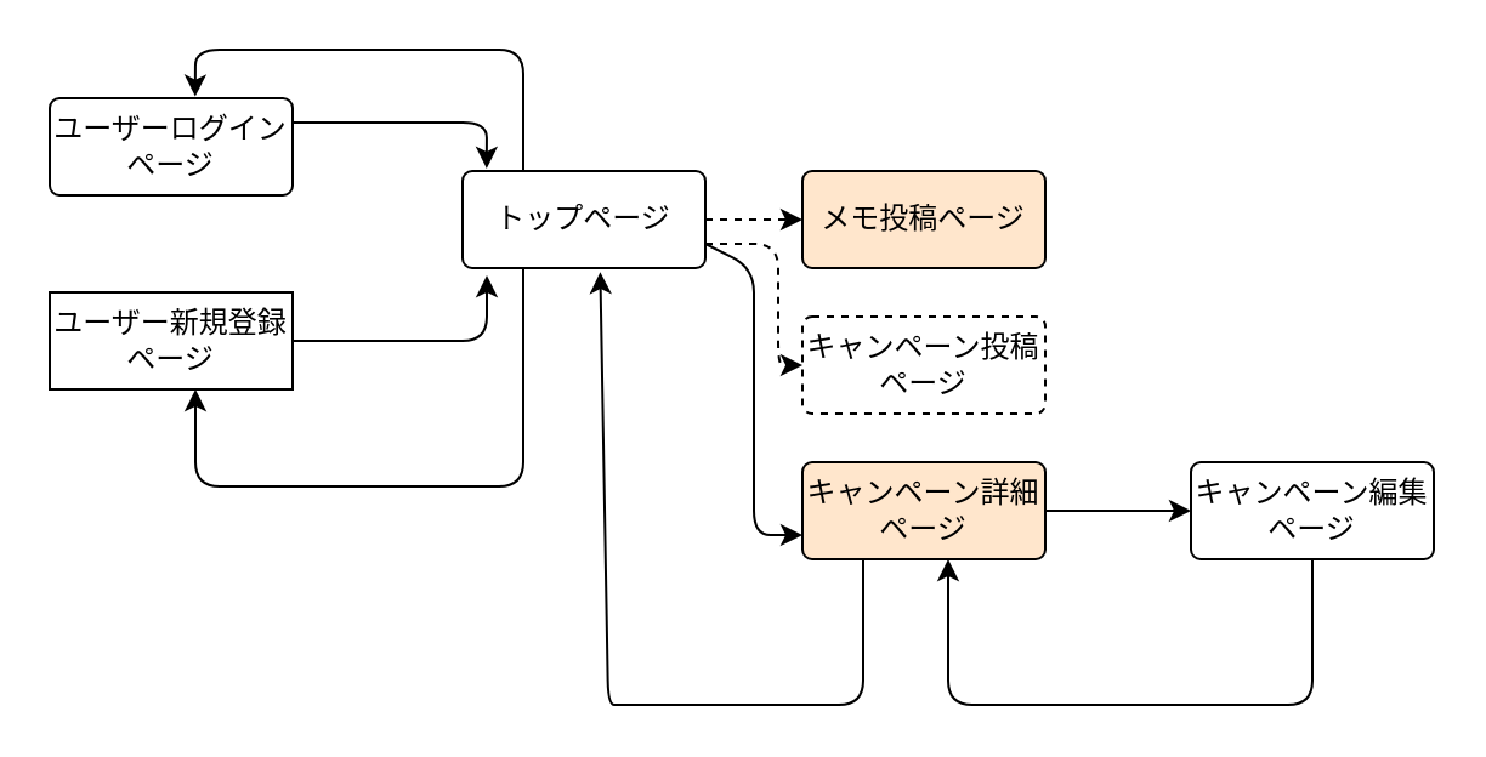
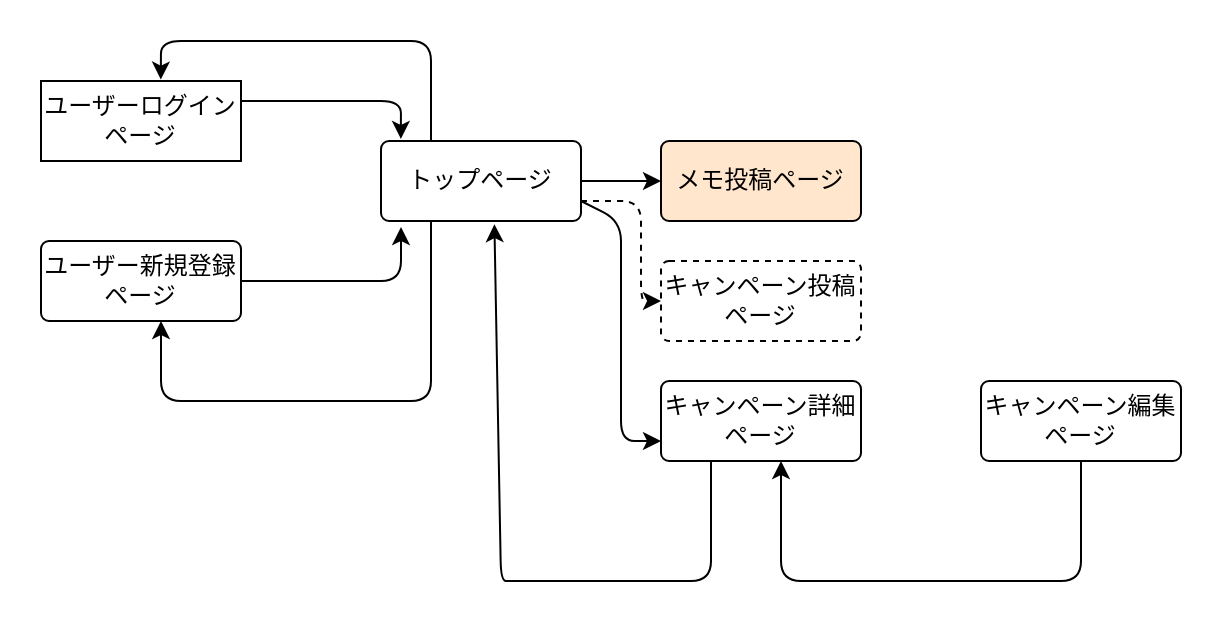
  <mxCell id="0" />
  <mxCell id="1" parent="0" />
- <mxCell id="2" style="edgeStyle=none;html=1;entryX=0;entryY=0.5;entryDx=0;entryDy=0;exitX=1;exitY=0.5;exitDx=0;exitDy=0;dashed=1;" edge="1" parent="1" source="7" target="8"><mxGeometry relative="1" as="geometry"><mxPoint x="310" y="140" as="sourcePoint" /></mxGeometry></mxCell>
+ <mxCell id="2" style="edgeStyle=none;html=1;entryX=0;entryY=0.5;entryDx=0;entryDy=0;exitX=1;exitY=0.5;exitDx=0;exitDy=0;" edge="1" parent="1" source="7" target="8"><mxGeometry relative="1" as="geometry"><mxPoint x="310" y="140" as="sourcePoint" /></mxGeometry></mxCell>
  <mxCell id="3" style="edgeStyle=none;html=1;exitX=1;exitY=0.75;exitDx=0;exitDy=0;entryX=0;entryY=0.5;entryDx=0;entryDy=0;dashed=1;" edge="1" parent="1" source="7" target="9"><mxGeometry relative="1" as="geometry"><mxPoint x="320" y="150" as="targetPoint" /><Array as="points"><mxPoint x="320" y="100" /><mxPoint x="320" y="120" /><mxPoint x="320" y="150" /></Array></mxGeometry></mxCell>
  <mxCell id="4" style="edgeStyle=none;html=1;exitX=0.25;exitY=0;exitDx=0;exitDy=0;entryX=0.599;entryY=-0.018;entryDx=0;entryDy=0;entryPerimeter=0;" edge="1" parent="1" source="7" target="16"><mxGeometry relative="1" as="geometry"><mxPoint x="80" y="20" as="targetPoint" /><Array as="points"><mxPoint x="215" y="20" /><mxPoint x="80" y="20" /></Array></mxGeometry></mxCell>
  <mxCell id="5" style="edgeStyle=none;html=1;exitX=0.25;exitY=1;exitDx=0;exitDy=0;entryX=0.6;entryY=1;entryDx=0;entryDy=0;entryPerimeter=0;" edge="1" parent="1" source="7" target="18"><mxGeometry relative="1" as="geometry"><mxPoint x="70" y="170" as="targetPoint" /><Array as="points"><mxPoint x="215" y="200" /><mxPoint x="80" y="200" /></Array></mxGeometry></mxCell>
  <mxCell id="6" style="edgeStyle=none;html=1;exitX=1;exitY=0.75;exitDx=0;exitDy=0;entryX=0;entryY=0.75;entryDx=0;entryDy=0;" edge="1" parent="1" source="7" target="12"><mxGeometry relative="1" as="geometry"><mxPoint x="310" y="220" as="targetPoint" /><Array as="points"><mxPoint x="310" y="110" /><mxPoint x="310" y="220" /></Array></mxGeometry></mxCell>
  <mxCell id="7" value="トップページ" style="rounded=1;arcSize=10;whiteSpace=wrap;html=1;align=center;" vertex="1" parent="1"><mxGeometry x="190" y="70" width="100" height="40" as="geometry" /></mxCell>
  <mxCell id="8" value="メモ投稿ページ" style="rounded=1;arcSize=10;whiteSpace=wrap;html=1;align=center;fillColor=#ffe6cc;" vertex="1" parent="1"><mxGeometry x="330" y="70" width="100" height="40" as="geometry" /></mxCell>
  <mxCell id="9" value="キャンペーン投稿ページ" style="rounded=1;arcSize=10;whiteSpace=wrap;html=1;align=center;dashed=1;" vertex="1" parent="1"><mxGeometry x="330" y="130" width="100" height="40" as="geometry" /></mxCell>
- <mxCell id="10" style="edgeStyle=none;html=1;exitX=1;exitY=0.5;exitDx=0;exitDy=0;entryX=0;entryY=0.5;entryDx=0;entryDy=0;" edge="1" parent="1" source="12" target="14"><mxGeometry relative="1" as="geometry" /></mxCell>
  <mxCell id="11" style="edgeStyle=none;html=1;exitX=0.25;exitY=1;exitDx=0;exitDy=0;entryX=0.567;entryY=1.039;entryDx=0;entryDy=0;entryPerimeter=0;" edge="1" parent="1" source="12" target="7"><mxGeometry relative="1" as="geometry"><mxPoint x="355.129" y="290" as="targetPoint" /><Array as="points"><mxPoint x="355" y="290" /><mxPoint x="260" y="290" /><mxPoint x="250" y="290" /></Array></mxGeometry></mxCell>
- <mxCell id="12" value="キャンペーン詳細ページ" style="rounded=1;arcSize=10;whiteSpace=wrap;html=1;align=center;fillColor=#ffe6cc;" vertex="1" parent="1"><mxGeometry x="330" y="190" width="100" height="40" as="geometry" /></mxCell>
+ <mxCell id="12" value="キャンペーン詳細ページ" style="rounded=1;arcSize=10;whiteSpace=wrap;html=1;align=center;" vertex="1" parent="1"><mxGeometry x="330" y="190" width="100" height="40" as="geometry" /></mxCell>
  <mxCell id="13" style="edgeStyle=none;html=1;exitX=0.5;exitY=1;exitDx=0;exitDy=0;" edge="1" parent="1" source="14"><mxGeometry relative="1" as="geometry"><mxPoint x="390" y="230" as="targetPoint" /><Array as="points"><mxPoint x="540" y="290" /><mxPoint x="390" y="290" /></Array></mxGeometry></mxCell>
  <mxCell id="14" value="キャンペーン編集ページ" style="rounded=1;arcSize=10;whiteSpace=wrap;html=1;align=center;" vertex="1" parent="1"><mxGeometry x="490" y="190" width="100" height="40" as="geometry" /></mxCell>
  <mxCell id="15" style="edgeStyle=none;html=1;exitX=1;exitY=0.25;exitDx=0;exitDy=0;entryX=0.099;entryY=-0.026;entryDx=0;entryDy=0;entryPerimeter=0;" edge="1" parent="1" source="16" target="7"><mxGeometry relative="1" as="geometry"><mxPoint x="204" y="70" as="targetPoint" /><Array as="points"><mxPoint x="140" y="50" /><mxPoint x="200" y="50" /></Array></mxGeometry></mxCell>
- <mxCell id="16" value="ユーザーログインページ" style="rounded=1;arcSize=10;whiteSpace=wrap;html=1;align=center;" vertex="1" parent="1"><mxGeometry x="20" y="40" width="100" height="40" as="geometry" /></mxCell>
+ <mxCell id="16" value="ユーザーログインページ" style="arcSize=10;whiteSpace=wrap;html=1;align=center;rounded=0;" vertex="1" parent="1"><mxGeometry x="20" y="40" width="100" height="40" as="geometry" /></mxCell>
  <mxCell id="17" style="edgeStyle=none;html=1;exitX=1;exitY=0.5;exitDx=0;exitDy=0;entryX=0.1;entryY=1.075;entryDx=0;entryDy=0;entryPerimeter=0;" edge="1" parent="1" source="18" target="7"><mxGeometry relative="1" as="geometry"><mxPoint x="230" y="140" as="targetPoint" /><Array as="points"><mxPoint x="160" y="140" /><mxPoint x="200" y="140" /></Array></mxGeometry></mxCell>
- <mxCell id="18" value="ユーザー新規登録ページ" style="arcSize=10;whiteSpace=wrap;html=1;align=center;rounded=0;" vertex="1" parent="1"><mxGeometry x="20" y="120" width="100" height="40" as="geometry" /></mxCell>
+ <mxCell id="18" value="ユーザー新規登録ページ" style="rounded=1;arcSize=10;whiteSpace=wrap;html=1;align=center;" vertex="1" parent="1"><mxGeometry x="20" y="120" width="100" height="40" as="geometry" /></mxCell>
